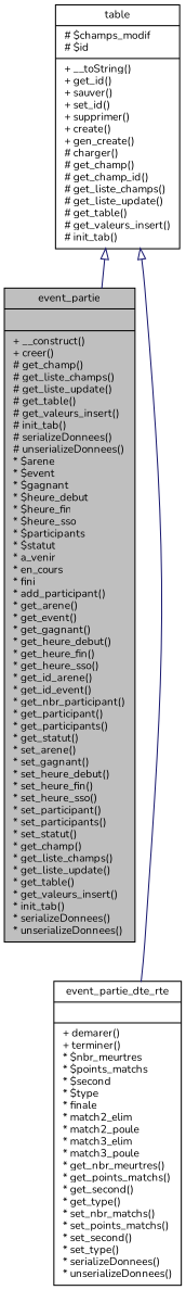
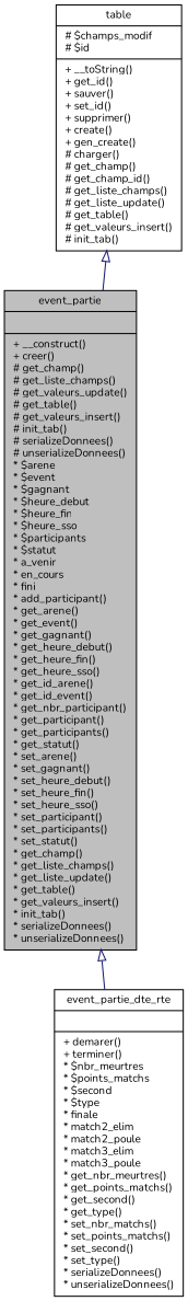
  digraph {
    fontname=Nunito
    node [color=black fontname=Nunito fontsize=10 shape=record]
    edge [arrowtail=empty color=midnightblue dir=back fontname=Nunito fontsize=10 labelfontname=FreeSans labelfontsize=10 style=solid]
-   n1 [fillcolor=grey75 fontcolor=black height=0.2 label="{event_partie\n||+ __construct()\l+ creer()\l# get_champ()\l# get_liste_champs()\l# get_liste_update()\l# get_table()\l# get_valeurs_insert()\l# init_tab()\l# serializeDonnees()\l# unserializeDonnees()\l* $arene\l* $event\l* $gagnant\l* $heure_debut\l* $heure_fin\l* $heure_sso\l* $participants\l* $statut\l* a_venir\l* en_cours\l* fini\l* add_participant()\l* get_arene()\l* get_event()\l* get_gagnant()\l* get_heure_debut()\l* get_heure_fin()\l* get_heure_sso()\l* get_id_arene()\l* get_id_event()\l* get_nbr_participant()\l* get_participant()\l* get_participants()\l* get_statut()\l* set_arene()\l* set_gagnant()\l* set_heure_debut()\l* set_heure_fin()\l* set_heure_sso()\l* set_participant()\l* set_participants()\l* set_statut()\l* get_champ()\l* get_liste_champs()\l* get_liste_update()\l* get_table()\l* get_valeurs_insert()\l* init_tab()\l* serializeDonnees()\l* unserializeDonnees()\l}" style=filled width=0.4]
+   n1 [fillcolor=grey75 fontcolor=black height=0.2 label="{event_partie\n||+ __construct()\l+ creer()\l# get_champ()\l# get_liste_champs()\l# get_valeurs_update()\l# get_table()\l# get_valeurs_insert()\l# init_tab()\l# serializeDonnees()\l# unserializeDonnees()\l* $arene\l* $event\l* $gagnant\l* $heure_debut\l* $heure_fin\l* $heure_sso\l* $participants\l* $statut\l* a_venir\l* en_cours\l* fini\l* add_participant()\l* get_arene()\l* get_event()\l* get_gagnant()\l* get_heure_debut()\l* get_heure_fin()\l* get_heure_sso()\l* get_id_arene()\l* get_id_event()\l* get_nbr_participant()\l* get_participant()\l* get_participants()\l* get_statut()\l* set_arene()\l* set_gagnant()\l* set_heure_debut()\l* set_heure_fin()\l* set_heure_sso()\l* set_participant()\l* set_participants()\l* set_statut()\l* get_champ()\l* get_liste_champs()\l* get_liste_update()\l* get_table()\l* get_valeurs_insert()\l* init_tab()\l* serializeDonnees()\l* unserializeDonnees()\l}" style=filled width=0.4]
    n2 [height=0.2 label="{event_partie_dte_rte\n||+ demarer()\l+ terminer()\l* $nbr_meurtres\l* $points_matchs\l* $second\l* $type\l* finale\l* match2_elim\l* match2_poule\l* match3_elim\l* match3_poule\l* get_nbr_meurtres()\l* get_points_matchs()\l* get_second()\l* get_type()\l* set_nbr_matchs()\l* set_points_matchs()\l* set_second()\l* set_type()\l* serializeDonnees()\l* unserializeDonnees()\l}" width=0.4]
    n3 [height=0.2 label="{table\n|# $champs_modif\l# $id\l|+ __toString()\l+ get_id()\l+ sauver()\l+ set_id()\l+ supprimer()\l+ create()\l+ gen_create()\l# charger()\l# get_champ()\l# get_champ_id()\l# get_liste_champs()\l# get_liste_update()\l# get_table()\l# get_valeurs_insert()\l# init_tab()\l}" width=0.4]
-   n3 -> n2
+   n1 -> n2
    n3 -> n1
  }
